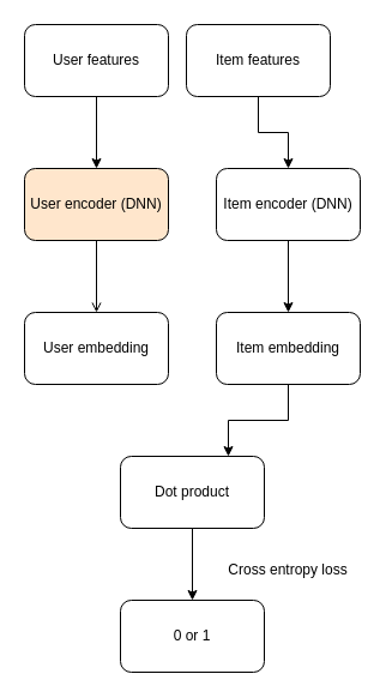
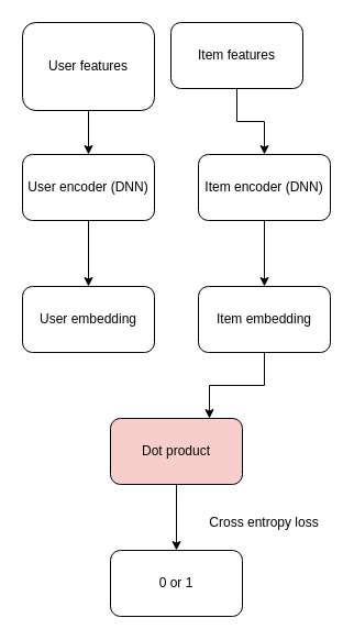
  <mxCell id="0" />
  <mxCell id="1" parent="0" />
  <mxCell id="2" style="edgeStyle=orthogonalEdgeStyle;rounded=0;orthogonalLoop=1;jettySize=auto;html=1;exitX=0.5;exitY=1;exitDx=0;exitDy=0;entryX=0.5;entryY=0;entryDx=0;entryDy=0;" parent="1" source="3" target="7" edge="1"><mxGeometry relative="1" as="geometry" /></mxCell>
- <mxCell id="3" value="User features" style="rounded=1;whiteSpace=wrap;html=1;" parent="1" vertex="1"><mxGeometry x="20" y="20" width="120" height="60" as="geometry" /></mxCell>
+ <mxCell id="3" value="User features" style="rounded=1;whiteSpace=wrap;html=1;" parent="1" vertex="1"><mxGeometry x="20" y="20" width="120" height="80" as="geometry" /></mxCell>
  <mxCell id="4" style="edgeStyle=orthogonalEdgeStyle;rounded=0;orthogonalLoop=1;jettySize=auto;html=1;exitX=0.5;exitY=1;exitDx=0;exitDy=0;" parent="1" source="5" target="9" edge="1"><mxGeometry relative="1" as="geometry" /></mxCell>
  <mxCell id="5" value="Item features" style="rounded=1;whiteSpace=wrap;html=1;" parent="1" vertex="1"><mxGeometry x="155" y="20" width="120" height="60" as="geometry" /></mxCell>
- <mxCell id="6" style="edgeStyle=orthogonalEdgeStyle;rounded=0;orthogonalLoop=1;jettySize=auto;html=1;exitX=0.5;exitY=1;exitDx=0;exitDy=0;entryX=0.5;entryY=0;entryDx=0;entryDy=0;endArrow=open;" parent="1" source="7" target="10" edge="1"><mxGeometry relative="1" as="geometry" /></mxCell>
- <mxCell id="7" value="User encoder (DNN)" style="rounded=1;whiteSpace=wrap;html=1;fillColor=#ffe6cc;" parent="1" vertex="1"><mxGeometry x="20" y="140" width="120" height="60" as="geometry" /></mxCell>
+ <mxCell id="6" style="edgeStyle=orthogonalEdgeStyle;rounded=0;orthogonalLoop=1;jettySize=auto;html=1;exitX=0.5;exitY=1;exitDx=0;exitDy=0;entryX=0.5;entryY=0;entryDx=0;entryDy=0;" parent="1" source="7" target="10" edge="1"><mxGeometry relative="1" as="geometry" /></mxCell>
+ <mxCell id="7" value="User encoder (DNN)" style="rounded=1;whiteSpace=wrap;html=1;" parent="1" vertex="1"><mxGeometry x="20" y="140" width="120" height="60" as="geometry" /></mxCell>
  <mxCell id="8" style="edgeStyle=orthogonalEdgeStyle;rounded=0;orthogonalLoop=1;jettySize=auto;html=1;exitX=0.5;exitY=1;exitDx=0;exitDy=0;entryX=0.5;entryY=0;entryDx=0;entryDy=0;" parent="1" source="9" target="12" edge="1"><mxGeometry relative="1" as="geometry" /></mxCell>
  <mxCell id="9" value="Item encoder (DNN)" style="rounded=1;whiteSpace=wrap;html=1;" parent="1" vertex="1"><mxGeometry x="180" y="140" width="120" height="60" as="geometry" /></mxCell>
  <mxCell id="10" value="User embedding" style="rounded=1;whiteSpace=wrap;html=1;" parent="1" vertex="1"><mxGeometry x="20" y="260" width="120" height="60" as="geometry" /></mxCell>
  <mxCell id="11" style="edgeStyle=orthogonalEdgeStyle;rounded=0;orthogonalLoop=1;jettySize=auto;html=1;exitX=0.5;exitY=1;exitDx=0;exitDy=0;entryX=0.75;entryY=0;entryDx=0;entryDy=0;" parent="1" source="12" target="14" edge="1"><mxGeometry relative="1" as="geometry" /></mxCell>
  <mxCell id="12" value="Item embedding" style="rounded=1;whiteSpace=wrap;html=1;" parent="1" vertex="1"><mxGeometry x="180" y="260" width="120" height="60" as="geometry" /></mxCell>
  <mxCell id="13" style="edgeStyle=orthogonalEdgeStyle;rounded=0;orthogonalLoop=1;jettySize=auto;html=1;exitX=0.5;exitY=1;exitDx=0;exitDy=0;entryX=0.5;entryY=0;entryDx=0;entryDy=0;" parent="1" source="14" target="15" edge="1"><mxGeometry relative="1" as="geometry" /></mxCell>
- <mxCell id="14" value="Dot product" style="rounded=1;whiteSpace=wrap;html=1;" parent="1" vertex="1"><mxGeometry x="100" y="380" width="120" height="60" as="geometry" /></mxCell>
+ <mxCell id="14" value="Dot product" style="rounded=1;whiteSpace=wrap;html=1;fillColor=#f8cecc;" parent="1" vertex="1"><mxGeometry x="100" y="380" width="120" height="60" as="geometry" /></mxCell>
  <mxCell id="15" value="0 or 1" style="rounded=1;whiteSpace=wrap;html=1;" parent="1" vertex="1"><mxGeometry x="100" y="500" width="120" height="60" as="geometry" /></mxCell>
  <mxCell id="16" value="Cross entropy loss" style="text;html=1;strokeColor=none;fillColor=none;align=center;verticalAlign=middle;whiteSpace=wrap;rounded=0;" parent="1" vertex="1"><mxGeometry x="180" y="460" width="120" height="30" as="geometry" /></mxCell>
